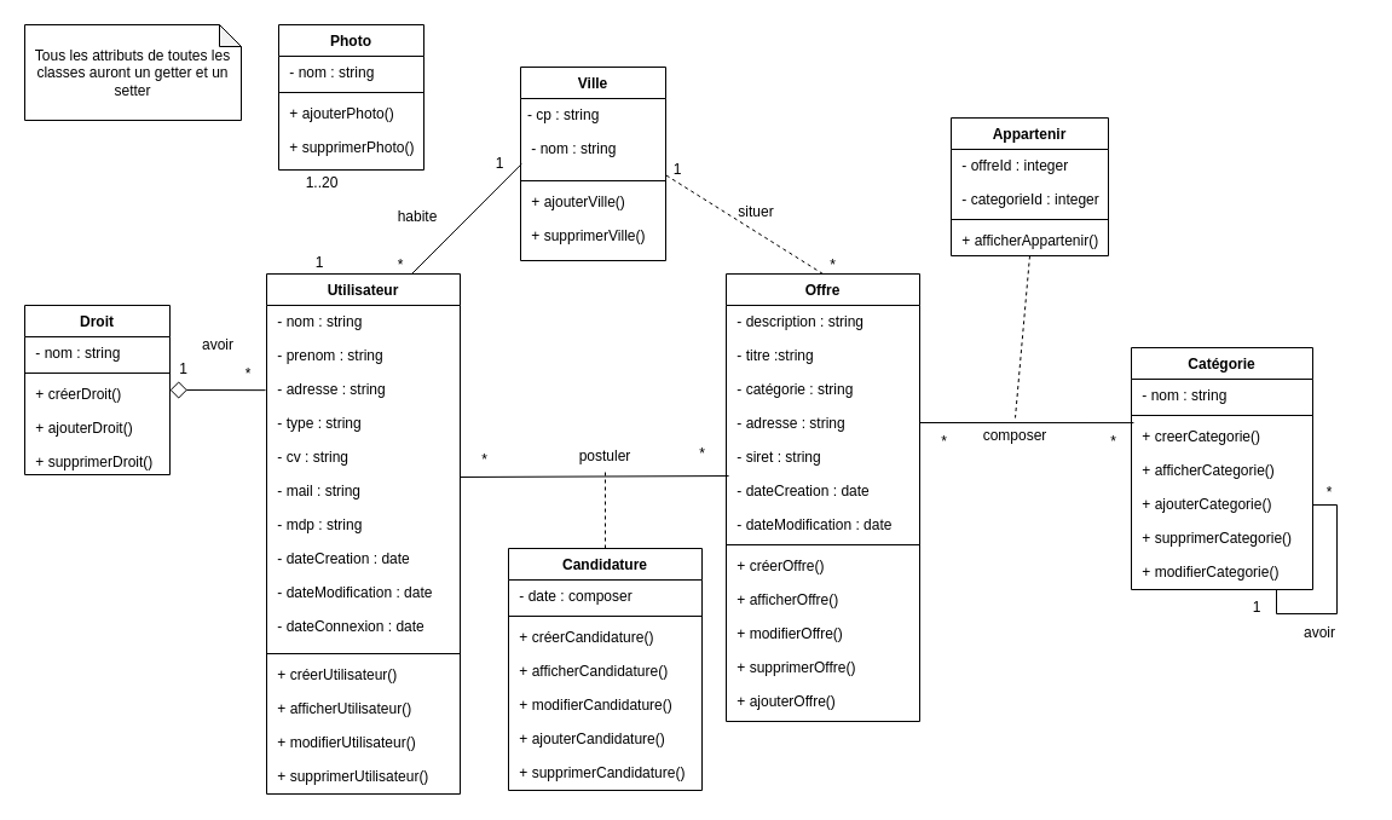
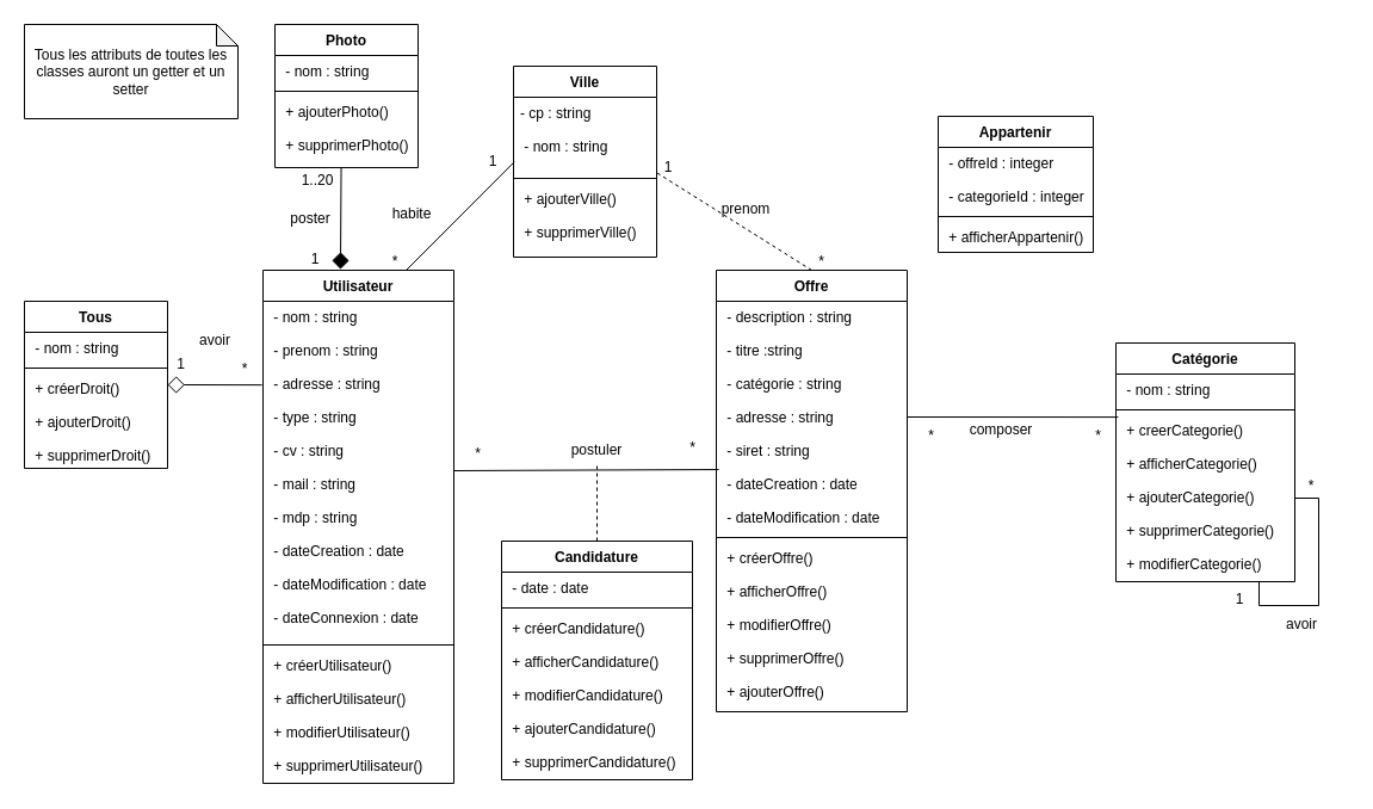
  <mxCell id="0" />
  <mxCell id="1" parent="0" />
  <mxCell id="2" style="edgeStyle=none;rounded=0;orthogonalLoop=1;jettySize=auto;html=1;exitX=0.75;exitY=0;exitDx=0;exitDy=0;endArrow=none;endFill=0;entryX=0.006;entryY=0.846;entryDx=0;entryDy=0;entryPerimeter=0;" parent="1" source="3" target="26" edge="1"><mxGeometry relative="1" as="geometry"><mxPoint x="480" y="80" as="targetPoint" /></mxGeometry></mxCell>
  <mxCell id="3" value="Utilisateur" style="swimlane;fontStyle=1;align=center;verticalAlign=top;childLayout=stackLayout;horizontal=1;startSize=26;horizontalStack=0;resizeParent=1;resizeParentMax=0;resizeLast=0;collapsible=1;marginBottom=0;" parent="1" vertex="1"><mxGeometry x="220" y="226" width="160" height="430" as="geometry" /></mxCell>
  <mxCell id="4" value=" - nom : string&#10;&#10; - prenom : string&#10;&#10; - adresse : string&#10;&#10; - type : string&#10;&#10; - cv : string&#10;&#10; - mail : string&#10;&#10; - mdp : string&#10;&#10; - dateCreation : date&#10;&#10; - dateModification : date&#10;&#10; - dateConnexion : date" style="text;strokeColor=none;fillColor=none;align=left;verticalAlign=top;spacingLeft=4;spacingRight=4;overflow=hidden;rotatable=0;points=[[0,0.5],[1,0.5]];portConstraint=eastwest;" parent="3" vertex="1"><mxGeometry y="26" width="160" height="284" as="geometry" /></mxCell>
  <mxCell id="5" value="" style="line;strokeWidth=1;fillColor=none;align=left;verticalAlign=middle;spacingTop=-1;spacingLeft=3;spacingRight=3;rotatable=0;labelPosition=right;points=[];portConstraint=eastwest;strokeColor=inherit;" parent="3" vertex="1"><mxGeometry y="310" width="160" height="8" as="geometry" /></mxCell>
  <mxCell id="6" value=" + créerUtilisateur()&#10;&#10; + afficherUtilisateur()&#10; &#10; + modifierUtilisateur()&#10;&#10; + supprimerUtilisateur()&#10;" style="text;strokeColor=none;fillColor=none;align=left;verticalAlign=top;spacingLeft=4;spacingRight=4;overflow=hidden;rotatable=0;points=[[0,0.5],[1,0.5]];portConstraint=eastwest;" parent="3" vertex="1"><mxGeometry y="318" width="160" height="112" as="geometry" /></mxCell>
  <mxCell id="7" style="edgeStyle=none;rounded=0;orthogonalLoop=1;jettySize=auto;html=1;exitX=0.5;exitY=0;exitDx=0;exitDy=0;entryX=0.994;entryY=0.981;entryDx=0;entryDy=0;entryPerimeter=0;endArrow=none;endFill=0;dashed=1;" parent="1" source="8" target="26" edge="1"><mxGeometry relative="1" as="geometry" /></mxCell>
  <mxCell id="8" value="Offre" style="swimlane;fontStyle=1;align=center;verticalAlign=top;childLayout=stackLayout;horizontal=1;startSize=26;horizontalStack=0;resizeParent=1;resizeParentMax=0;resizeLast=0;collapsible=1;marginBottom=0;" parent="1" vertex="1"><mxGeometry x="600" y="226" width="160" height="370" as="geometry" /></mxCell>
  <mxCell id="9" value=" - description : string&#10;&#10; - titre :string&#10;&#10; - catégorie : string&#10;&#10; - adresse : string&#10;&#10; - siret : string&#10;&#10; - dateCreation : date&#10;&#10; - dateModification : date" style="text;strokeColor=none;fillColor=none;align=left;verticalAlign=top;spacingLeft=4;spacingRight=4;overflow=hidden;rotatable=0;points=[[0,0.5],[1,0.5]];portConstraint=eastwest;" parent="8" vertex="1"><mxGeometry y="26" width="160" height="194" as="geometry" /></mxCell>
  <mxCell id="10" value="" style="line;strokeWidth=1;fillColor=none;align=left;verticalAlign=middle;spacingTop=-1;spacingLeft=3;spacingRight=3;rotatable=0;labelPosition=right;points=[];portConstraint=eastwest;strokeColor=inherit;" parent="8" vertex="1"><mxGeometry y="220" width="160" height="8" as="geometry" /></mxCell>
  <mxCell id="11" value=" + créerOffre()&#10;&#10; + afficherOffre()&#10;&#10; + modifierOffre()&#10;&#10; + supprimerOffre()&#10;&#10; + ajouterOffre()" style="text;strokeColor=none;fillColor=none;align=left;verticalAlign=top;spacingLeft=4;spacingRight=4;overflow=hidden;rotatable=0;points=[[0,0.5],[1,0.5]];portConstraint=eastwest;" parent="8" vertex="1"><mxGeometry y="228" width="160" height="142" as="geometry" /></mxCell>
  <mxCell id="12" value="Photo" style="swimlane;fontStyle=1;align=center;verticalAlign=top;childLayout=stackLayout;horizontal=1;startSize=26;horizontalStack=0;resizeParent=1;resizeParentMax=0;resizeLast=0;collapsible=1;marginBottom=0;" parent="1" vertex="1"><mxGeometry x="230" y="20" width="120" height="120" as="geometry" /></mxCell>
  <mxCell id="13" value=" - nom : string" style="text;strokeColor=none;fillColor=none;align=left;verticalAlign=top;spacingLeft=4;spacingRight=4;overflow=hidden;rotatable=0;points=[[0,0.5],[1,0.5]];portConstraint=eastwest;" parent="12" vertex="1"><mxGeometry y="26" width="120" height="26" as="geometry" /></mxCell>
  <mxCell id="14" value="" style="line;strokeWidth=1;fillColor=none;align=left;verticalAlign=middle;spacingTop=-1;spacingLeft=3;spacingRight=3;rotatable=0;labelPosition=right;points=[];portConstraint=eastwest;strokeColor=inherit;" parent="12" vertex="1"><mxGeometry y="52" width="120" height="8" as="geometry" /></mxCell>
  <mxCell id="15" value=" + ajouterPhoto()&#10;&#10; + supprimerPhoto()" style="text;strokeColor=none;fillColor=none;align=left;verticalAlign=top;spacingLeft=4;spacingRight=4;overflow=hidden;rotatable=0;points=[[0,0.5],[1,0.5]];portConstraint=eastwest;" parent="12" vertex="1"><mxGeometry y="60" width="120" height="60" as="geometry" /></mxCell>
- <mxCell id="16" value="Droit" style="swimlane;fontStyle=1;align=center;verticalAlign=top;childLayout=stackLayout;horizontal=1;startSize=26;horizontalStack=0;resizeParent=1;resizeParentMax=0;resizeLast=0;collapsible=1;marginBottom=0;" parent="1" vertex="1"><mxGeometry x="20" y="252" width="120" height="140" as="geometry" /></mxCell>
+ <mxCell id="16" value="Tous" style="swimlane;fontStyle=1;align=center;verticalAlign=top;childLayout=stackLayout;horizontal=1;startSize=26;horizontalStack=0;resizeParent=1;resizeParentMax=0;resizeLast=0;collapsible=1;marginBottom=0;" parent="1" vertex="1"><mxGeometry x="20" y="252" width="120" height="140" as="geometry" /></mxCell>
  <mxCell id="17" value=" - nom : string" style="text;strokeColor=none;fillColor=none;align=left;verticalAlign=top;spacingLeft=4;spacingRight=4;overflow=hidden;rotatable=0;points=[[0,0.5],[1,0.5]];portConstraint=eastwest;" parent="16" vertex="1"><mxGeometry y="26" width="120" height="26" as="geometry" /></mxCell>
  <mxCell id="18" value="" style="line;strokeWidth=1;fillColor=none;align=left;verticalAlign=middle;spacingTop=-1;spacingLeft=3;spacingRight=3;rotatable=0;labelPosition=right;points=[];portConstraint=eastwest;strokeColor=inherit;" parent="16" vertex="1"><mxGeometry y="52" width="120" height="8" as="geometry" /></mxCell>
  <mxCell id="19" value=" + créerDroit()&#10;&#10; + ajouterDroit()&#10;&#10; + supprimerDroit()" style="text;strokeColor=none;fillColor=none;align=left;verticalAlign=top;spacingLeft=4;spacingRight=4;overflow=hidden;rotatable=0;points=[[0,0.5],[1,0.5]];portConstraint=eastwest;" parent="16" vertex="1"><mxGeometry y="60" width="120" height="80" as="geometry" /></mxCell>
  <mxCell id="20" value="Catégorie" style="swimlane;fontStyle=1;align=center;verticalAlign=top;childLayout=stackLayout;horizontal=1;startSize=26;horizontalStack=0;resizeParent=1;resizeParentMax=0;resizeLast=0;collapsible=1;marginBottom=0;" parent="1" vertex="1"><mxGeometry x="935" y="287" width="150" height="200" as="geometry" /></mxCell>
  <mxCell id="21" value=" - nom : string" style="text;strokeColor=none;fillColor=none;align=left;verticalAlign=top;spacingLeft=4;spacingRight=4;overflow=hidden;rotatable=0;points=[[0,0.5],[1,0.5]];portConstraint=eastwest;" parent="20" vertex="1"><mxGeometry y="26" width="150" height="26" as="geometry" /></mxCell>
  <mxCell id="22" value="" style="line;strokeWidth=1;fillColor=none;align=left;verticalAlign=middle;spacingTop=-1;spacingLeft=3;spacingRight=3;rotatable=0;labelPosition=right;points=[];portConstraint=eastwest;strokeColor=inherit;" parent="20" vertex="1"><mxGeometry y="52" width="150" height="8" as="geometry" /></mxCell>
  <mxCell id="23" value=" + creerCategorie()&#10;&#10; + afficherCategorie()&#10;&#10; + ajouterCategorie()&#10;&#10; + supprimerCategorie()&#10;&#10; + modifierCategorie()" style="text;strokeColor=none;fillColor=none;align=left;verticalAlign=top;spacingLeft=4;spacingRight=4;overflow=hidden;rotatable=0;points=[[0,0.5],[1,0.5]];portConstraint=eastwest;" parent="20" vertex="1"><mxGeometry y="60" width="150" height="140" as="geometry" /></mxCell>
  <mxCell id="24" style="edgeStyle=orthogonalEdgeStyle;rounded=0;orthogonalLoop=1;jettySize=auto;html=1;exitX=1;exitY=0.5;exitDx=0;exitDy=0;endArrow=none;endFill=0;endSize=12;entryX=0.8;entryY=1;entryDx=0;entryDy=0;entryPerimeter=0;" parent="20" source="23" target="23" edge="1"><mxGeometry relative="1" as="geometry"><mxPoint x="120" y="210" as="targetPoint" /></mxGeometry></mxCell>
  <mxCell id="25" value="Ville" style="swimlane;fontStyle=1;align=center;verticalAlign=top;childLayout=stackLayout;horizontal=1;startSize=26;horizontalStack=0;resizeParent=1;resizeParentMax=0;resizeLast=0;collapsible=1;marginBottom=0;" parent="1" vertex="1"><mxGeometry x="430" y="55" width="120" height="160" as="geometry" /></mxCell>
  <mxCell id="26" value="- cp : string&#10;&#10; - nom : string" style="text;strokeColor=none;fillColor=none;align=left;verticalAlign=top;spacingLeft=4;spacingRight=4;overflow=hidden;rotatable=0;points=[[0,0.5],[1,0.5]];portConstraint=eastwest;" parent="25" vertex="1"><mxGeometry y="26" width="120" height="64" as="geometry" /></mxCell>
  <mxCell id="27" value="" style="line;strokeWidth=1;fillColor=none;align=left;verticalAlign=middle;spacingTop=-1;spacingLeft=3;spacingRight=3;rotatable=0;labelPosition=right;points=[];portConstraint=eastwest;strokeColor=inherit;" parent="25" vertex="1"><mxGeometry y="90" width="120" height="8" as="geometry" /></mxCell>
  <mxCell id="28" value=" + ajouterVille()&#10;&#10; + supprimerVille()" style="text;strokeColor=none;fillColor=none;align=left;verticalAlign=top;spacingLeft=4;spacingRight=4;overflow=hidden;rotatable=0;points=[[0,0.5],[1,0.5]];portConstraint=eastwest;" parent="25" vertex="1"><mxGeometry y="98" width="120" height="62" as="geometry" /></mxCell>
  <mxCell id="29" style="edgeStyle=none;rounded=0;orthogonalLoop=1;jettySize=auto;html=1;exitX=0.5;exitY=0;exitDx=0;exitDy=0;endArrow=none;endFill=0;dashed=1;" parent="1" source="30" edge="1"><mxGeometry relative="1" as="geometry"><mxPoint x="500" y="390" as="targetPoint" /></mxGeometry></mxCell>
  <mxCell id="30" value="Candidature" style="swimlane;fontStyle=1;align=center;verticalAlign=top;childLayout=stackLayout;horizontal=1;startSize=26;horizontalStack=0;resizeParent=1;resizeParentMax=0;resizeLast=0;collapsible=1;marginBottom=0;" parent="1" vertex="1"><mxGeometry x="420" y="453" width="160" height="200" as="geometry" /></mxCell>
- <mxCell id="31" value=" - date : composer" style="text;strokeColor=none;fillColor=none;align=left;verticalAlign=top;spacingLeft=4;spacingRight=4;overflow=hidden;rotatable=0;points=[[0,0.5],[1,0.5]];portConstraint=eastwest;" parent="30" vertex="1"><mxGeometry y="26" width="160" height="26" as="geometry" /></mxCell>
+ <mxCell id="31" value=" - date : date" style="text;strokeColor=none;fillColor=none;align=left;verticalAlign=top;spacingLeft=4;spacingRight=4;overflow=hidden;rotatable=0;points=[[0,0.5],[1,0.5]];portConstraint=eastwest;" parent="30" vertex="1"><mxGeometry y="26" width="160" height="26" as="geometry" /></mxCell>
  <mxCell id="32" value="" style="line;strokeWidth=1;fillColor=none;align=left;verticalAlign=middle;spacingTop=-1;spacingLeft=3;spacingRight=3;rotatable=0;labelPosition=right;points=[];portConstraint=eastwest;strokeColor=inherit;" parent="30" vertex="1"><mxGeometry y="52" width="160" height="8" as="geometry" /></mxCell>
  <mxCell id="33" value=" + créerCandidature()&#10;&#10; + afficherCandidature()&#10;&#10; + modifierCandidature()&#10;&#10; + ajouterCandidature()&#10;&#10; + supprimerCandidature()" style="text;strokeColor=none;fillColor=none;align=left;verticalAlign=top;spacingLeft=4;spacingRight=4;overflow=hidden;rotatable=0;points=[[0,0.5],[1,0.5]];portConstraint=eastwest;" parent="30" vertex="1"><mxGeometry y="60" width="160" height="140" as="geometry" /></mxCell>
  <mxCell id="34" value="Tous les attributs de toutes les classes auront un getter et un setter" style="shape=note;whiteSpace=wrap;html=1;backgroundOutline=1;darkOpacity=0.05;size=18;" parent="1" vertex="1"><mxGeometry x="20" y="20" width="179" height="79" as="geometry" /></mxCell>
  <mxCell id="35" style="rounded=0;orthogonalLoop=1;jettySize=auto;html=1;exitX=1;exitY=0.5;exitDx=0;exitDy=0;entryX=0.013;entryY=0.727;entryDx=0;entryDy=0;entryPerimeter=0;endArrow=none;endFill=0;" parent="1" source="4" target="9" edge="1"><mxGeometry relative="1" as="geometry" /></mxCell>
- <mxCell id="36" style="edgeStyle=none;rounded=0;orthogonalLoop=1;jettySize=auto;html=1;exitX=0.5;exitY=1;exitDx=0;exitDy=0;dashed=1;endArrow=none;endFill=0;entryX=0.5;entryY=0;entryDx=0;entryDy=0;" parent="1" source="37" edge="1" target="59"><mxGeometry relative="1" as="geometry"><mxPoint x="840" y="350" as="targetPoint" /></mxGeometry></mxCell>
  <mxCell id="37" value="Appartenir" style="swimlane;fontStyle=1;align=center;verticalAlign=top;childLayout=stackLayout;horizontal=1;startSize=26;horizontalStack=0;resizeParent=1;resizeParentMax=0;resizeLast=0;collapsible=1;marginBottom=0;" parent="1" vertex="1"><mxGeometry x="786" y="97" width="130" height="114" as="geometry" /></mxCell>
  <mxCell id="38" value=" - offreId : integer&#10;&#10; - categorieId : integer&#10;" style="text;strokeColor=none;fillColor=none;align=left;verticalAlign=top;spacingLeft=4;spacingRight=4;overflow=hidden;rotatable=0;points=[[0,0.5],[1,0.5]];portConstraint=eastwest;" parent="37" vertex="1"><mxGeometry y="26" width="130" height="54" as="geometry" /></mxCell>
  <mxCell id="39" value="" style="line;strokeWidth=1;fillColor=none;align=left;verticalAlign=middle;spacingTop=-1;spacingLeft=3;spacingRight=3;rotatable=0;labelPosition=right;points=[];portConstraint=eastwest;strokeColor=inherit;" parent="37" vertex="1"><mxGeometry y="80" width="130" height="8" as="geometry" /></mxCell>
  <mxCell id="40" value=" + afficherAppartenir()" style="text;strokeColor=none;fillColor=none;align=left;verticalAlign=top;spacingLeft=4;spacingRight=4;overflow=hidden;rotatable=0;points=[[0,0.5],[1,0.5]];portConstraint=eastwest;" parent="37" vertex="1"><mxGeometry y="88" width="130" height="26" as="geometry" /></mxCell>
  <mxCell id="41" style="rounded=0;orthogonalLoop=1;jettySize=auto;html=1;exitX=1;exitY=0.5;exitDx=0;exitDy=0;entryX=0.013;entryY=0.015;entryDx=0;entryDy=0;entryPerimeter=0;endArrow=none;endFill=0;" parent="1" source="9" target="23" edge="1"><mxGeometry relative="1" as="geometry" /></mxCell>
  <mxCell id="42" value="*" style="text;html=1;strokeColor=none;fillColor=none;align=center;verticalAlign=middle;whiteSpace=wrap;rounded=0;" parent="1" vertex="1"><mxGeometry x="185" y="294" width="40" height="30" as="geometry" /></mxCell>
  <mxCell id="43" value="postuler" style="text;html=1;strokeColor=none;fillColor=none;align=center;verticalAlign=middle;whiteSpace=wrap;rounded=0;" parent="1" vertex="1"><mxGeometry x="470" y="362" width="60" height="30" as="geometry" /></mxCell>
  <mxCell id="44" value="1" style="text;html=1;strokeColor=none;fillColor=none;align=center;verticalAlign=middle;whiteSpace=wrap;rounded=0;" parent="1" vertex="1"><mxGeometry x="134" y="290" width="35" height="30" as="geometry" /></mxCell>
  <mxCell id="45" value="*" style="text;html=1;strokeColor=none;fillColor=none;align=center;verticalAlign=middle;whiteSpace=wrap;rounded=0;" parent="1" vertex="1"><mxGeometry x="301" y="204" width="60" height="30" as="geometry" /></mxCell>
  <mxCell id="46" value="1" style="text;html=1;strokeColor=none;fillColor=none;align=center;verticalAlign=middle;whiteSpace=wrap;rounded=0;" parent="1" vertex="1"><mxGeometry x="383" y="120" width="60" height="30" as="geometry" /></mxCell>
  <mxCell id="47" value="habite" style="text;html=1;strokeColor=none;fillColor=none;align=center;verticalAlign=middle;whiteSpace=wrap;rounded=0;" parent="1" vertex="1"><mxGeometry x="315" y="164" width="60" height="30" as="geometry" /></mxCell>
  <mxCell id="48" value="avoir" style="text;html=1;strokeColor=none;fillColor=none;align=center;verticalAlign=middle;whiteSpace=wrap;rounded=0;" parent="1" vertex="1"><mxGeometry y="270" width="60" height="30" as="geometry" x="150" /></mxCell>
+ <mxCell id="49" value="poster" style="text;html=1;strokeColor=none;fillColor=none;align=center;verticalAlign=middle;whiteSpace=wrap;rounded=0;" parent="1" vertex="1"><mxGeometry x="230" y="168" width="60" height="30" as="geometry" /></mxCell>
  <mxCell id="50" value="1..20" style="text;html=1;strokeColor=none;fillColor=none;align=center;verticalAlign=middle;whiteSpace=wrap;rounded=0;" parent="1" vertex="1"><mxGeometry x="236" y="136" width="60" height="30" as="geometry" /></mxCell>
  <mxCell id="51" value="1" style="text;html=1;strokeColor=none;fillColor=none;align=center;verticalAlign=middle;whiteSpace=wrap;rounded=0;" parent="1" vertex="1"><mxGeometry x="234" y="202" width="60" height="30" as="geometry" /></mxCell>
- <mxCell id="52" value="situer" style="text;html=1;strokeColor=none;fillColor=none;align=center;verticalAlign=middle;whiteSpace=wrap;rounded=0;" parent="1" vertex="1"><mxGeometry x="595" y="160" width="60" height="30" as="geometry" /></mxCell>
+ <mxCell id="52" value="prenom" style="text;html=1;strokeColor=none;fillColor=none;align=center;verticalAlign=middle;whiteSpace=wrap;rounded=0;" parent="1" vertex="1"><mxGeometry x="595" y="160" width="60" height="30" as="geometry" /></mxCell>
  <mxCell id="53" value="*" style="text;html=1;align=center;verticalAlign=middle;resizable=0;points=[];autosize=1;strokeColor=none;fillColor=none;" parent="1" vertex="1"><mxGeometry x="673" y="204" width="30" height="30" as="geometry" /></mxCell>
  <mxCell id="54" value="1" style="text;html=1;strokeColor=none;fillColor=none;align=center;verticalAlign=middle;whiteSpace=wrap;rounded=0;" parent="1" vertex="1"><mxGeometry x="530" y="125" width="60" height="30" as="geometry" /></mxCell>
  <mxCell id="55" value="*" style="text;html=1;align=center;verticalAlign=middle;resizable=0;points=[];autosize=1;strokeColor=none;fillColor=none;" parent="1" vertex="1"><mxGeometry x="565" y="360" width="30" height="30" as="geometry" /></mxCell>
  <mxCell id="56" value="*" style="text;html=1;align=center;verticalAlign=middle;resizable=0;points=[];autosize=1;strokeColor=none;fillColor=none;" parent="1" vertex="1"><mxGeometry x="385" y="365" width="30" height="30" as="geometry" /></mxCell>
  <mxCell id="57" value="*" style="text;html=1;align=center;verticalAlign=middle;resizable=0;points=[];autosize=1;strokeColor=none;fillColor=none;" parent="1" vertex="1"><mxGeometry x="765" y="350" width="30" height="30" as="geometry" /></mxCell>
  <mxCell id="58" value="*" style="text;html=1;align=center;verticalAlign=middle;resizable=0;points=[];autosize=1;strokeColor=none;fillColor=none;" parent="1" vertex="1"><mxGeometry x="905" y="350" width="30" height="30" as="geometry" /></mxCell>
  <mxCell id="59" value="composer" style="text;html=1;strokeColor=none;fillColor=none;align=center;verticalAlign=middle;whiteSpace=wrap;rounded=0;" parent="1" vertex="1"><mxGeometry x="809" y="345" width="60" height="30" as="geometry" /></mxCell>
  <mxCell id="60" value="1" style="text;html=1;strokeColor=none;fillColor=none;align=center;verticalAlign=middle;whiteSpace=wrap;rounded=0;" parent="1" vertex="1"><mxGeometry x="1009" y="487" width="60" height="30" as="geometry" /></mxCell>
  <mxCell id="61" value="*" style="text;html=1;strokeColor=none;fillColor=none;align=center;verticalAlign=middle;whiteSpace=wrap;rounded=0;" parent="1" vertex="1"><mxGeometry x="1069" y="392" width="60" height="30" as="geometry" /></mxCell>
  <mxCell id="62" value="avoir" style="text;html=1;strokeColor=none;fillColor=none;align=center;verticalAlign=middle;whiteSpace=wrap;rounded=0;" parent="1" vertex="1"><mxGeometry x="1061" y="508" width="60" height="30" as="geometry" /></mxCell>
  <mxCell id="63" style="edgeStyle=none;rounded=0;orthogonalLoop=1;jettySize=auto;html=1;exitX=-0.006;exitY=0.247;exitDx=0;exitDy=0;endArrow=diamond;endFill=0;entryX=1;entryY=0.5;entryDx=0;entryDy=0;endSize=12;exitPerimeter=0;" parent="1" source="4" target="16" edge="1"><mxGeometry relative="1" as="geometry"><mxPoint x="210" y="330" as="sourcePoint" /></mxGeometry></mxCell>
+ <mxCell id="64" style="edgeStyle=none;rounded=0;orthogonalLoop=1;jettySize=auto;html=1;exitX=0.463;exitY=1;exitDx=0;exitDy=0;entryX=0.406;entryY=-0.002;entryDx=0;entryDy=0;endArrow=diamond;endFill=1;endSize=12;exitPerimeter=0;entryPerimeter=0;" parent="1" source="15" target="3" edge="1"><mxGeometry relative="1" as="geometry" /></mxCell>
